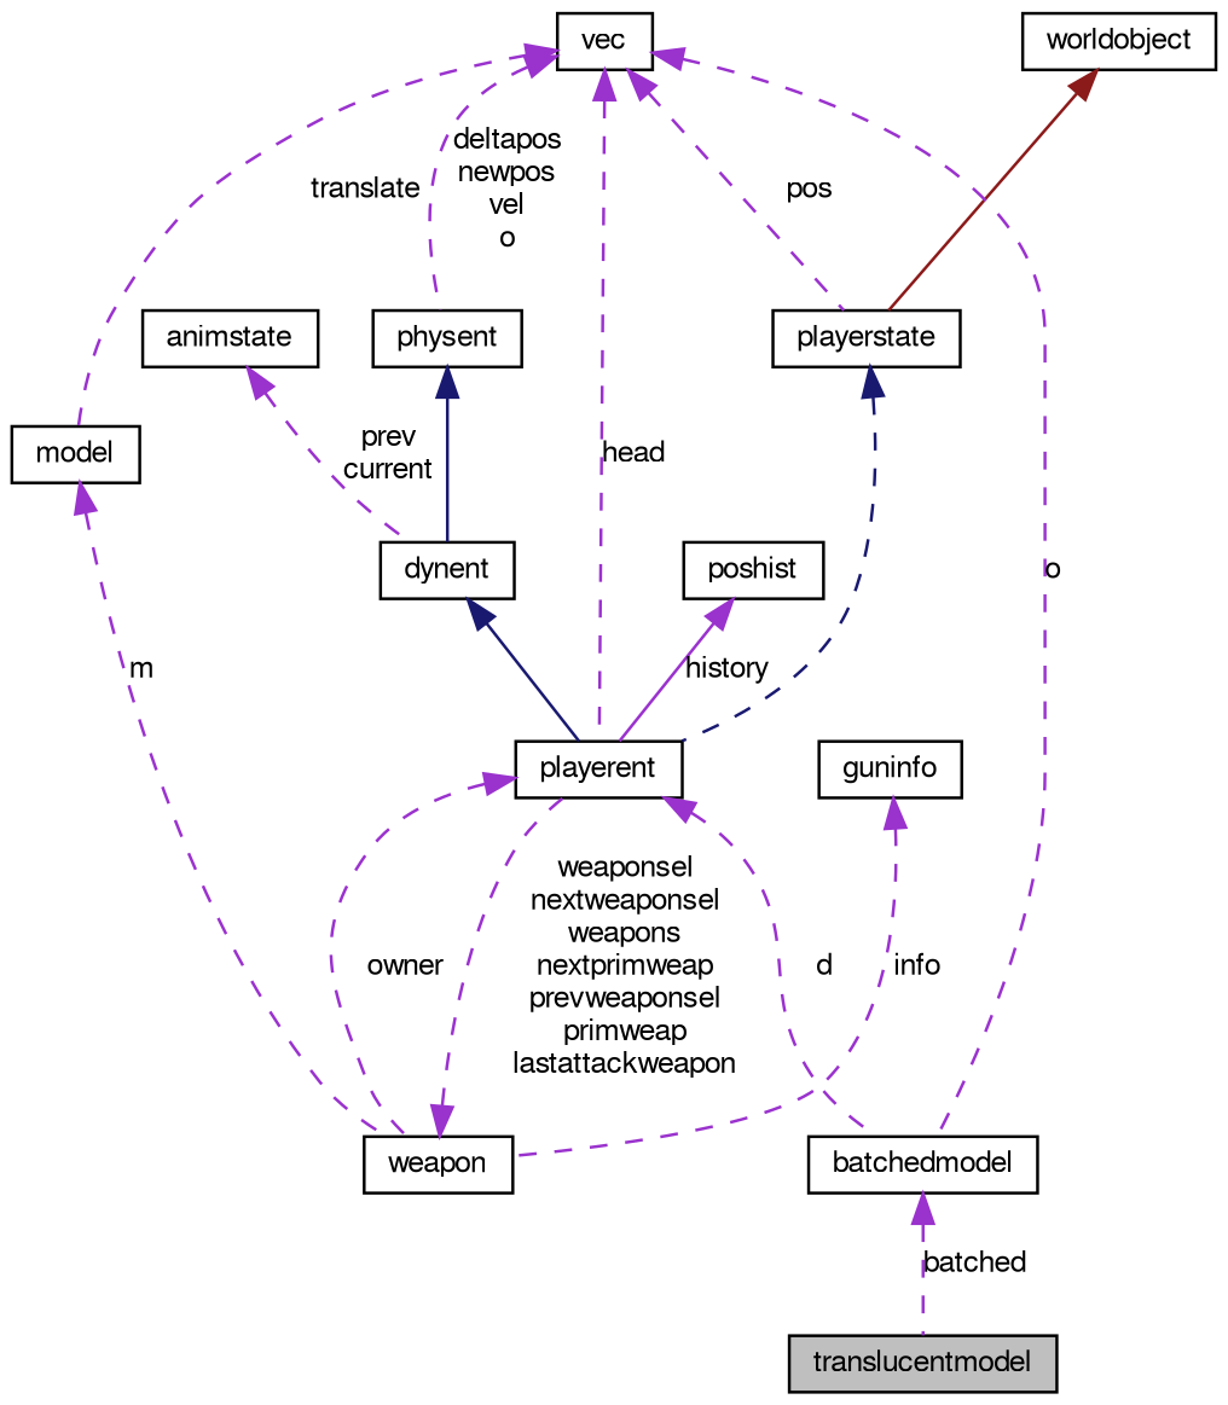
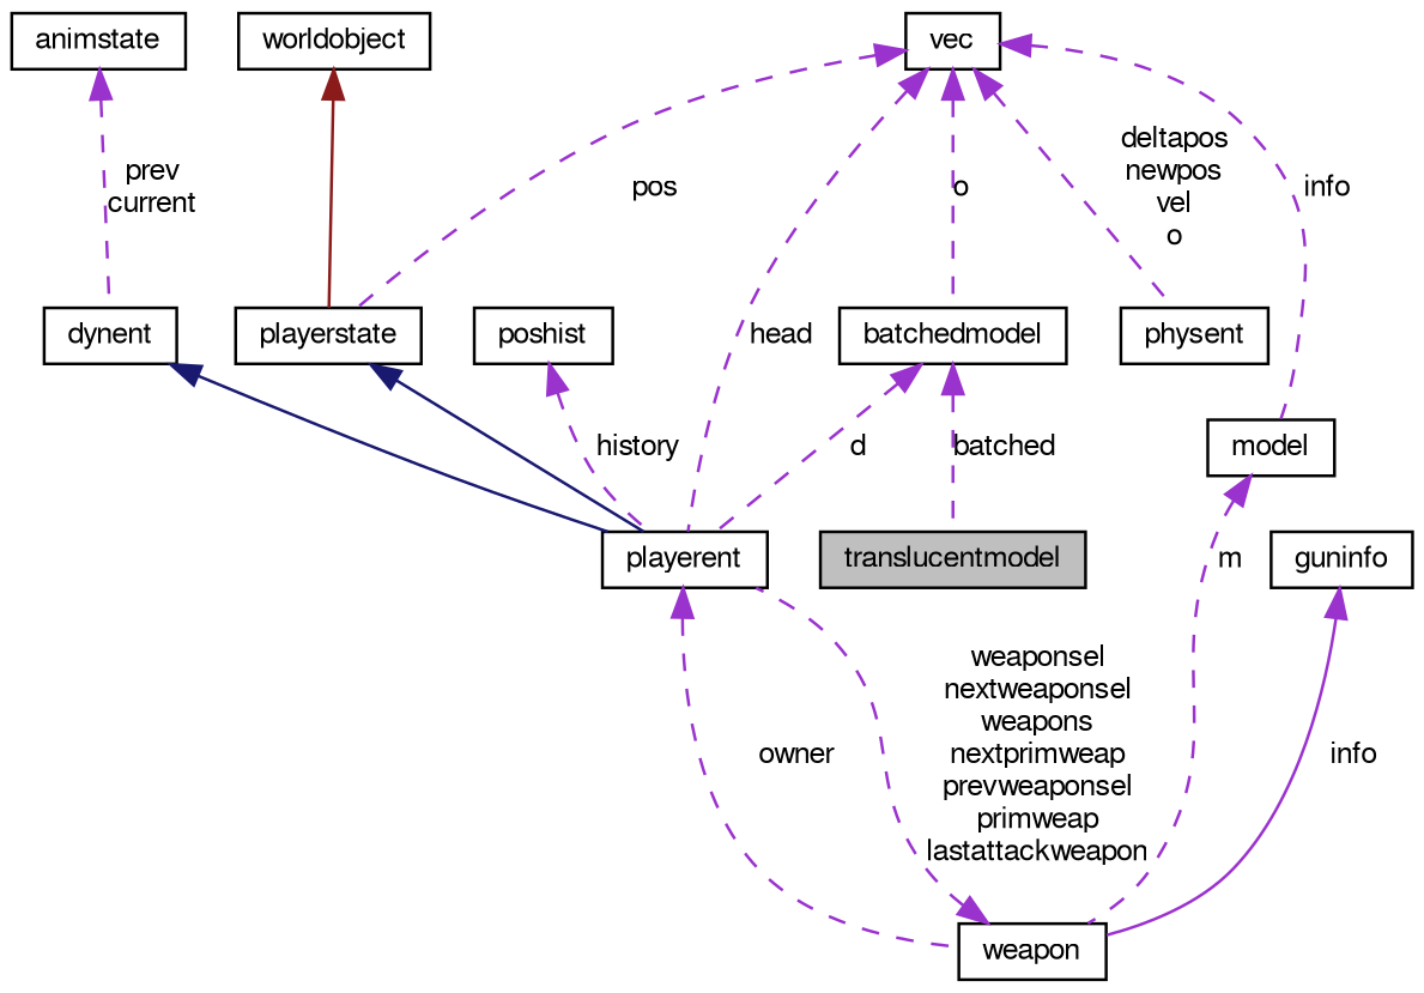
  digraph {
    node [color=black fillcolor=white fontname=FreeSans fontsize=10 shape=record style=filled]
    edge [color=darkorchid3 dir=back fontname=FreeSans fontsize=10 labelfontname=FreeSans labelfontsize=10 style=dashed]
    n1 [fillcolor=grey75 fontcolor=black height=0.2 label=translucentmodel width=0.4]
    n2 [height=0.2 label=batchedmodel width=0.4]
    n3 [height=0.2 label=playerent width=0.4]
    n4 [height=0.2 label=weapon width=0.4]
    n5 [height=0.2 label=dynent width=0.4]
    n6 [height=0.2 label=physent width=0.4]
    n7 [height=0.2 label=worldobject width=0.4]
    n8 [height=0.2 label=playerstate width=0.4]
    n9 [height=0.2 label=vec width=0.4]
    n10 [height=0.2 label=model width=0.4]
    n11 [height=0.2 label=poshist width=0.4]
    n12 [height=0.2 label=animstate width=0.4]
    n13 [height=0.2 label=guninfo width=0.4]
    n2 -> n1 [label=batched]
-   n3 -> n2 [label=d]
+   n2 -> n3 [label=d]
    n3 -> n4 [label=owner]
    n4 -> n3 [label="weaponsel\nnextweaponsel\nweapons\nnextprimweap\nprevweaponsel\nprimweap\nlastattackweapon"]
    n5 -> n3 [color=midnightblue style=solid]
-   n6 -> n5 [color=midnightblue style=solid]
    n7 -> n8 [color=firebrick4 style=solid]
-   n8 -> n3 [color=midnightblue]
+   n8 -> n3 [color=midnightblue style=solid]
    n9 -> n2 [label=o]
    n9 -> n3 [label=head]
    n9 -> n6 [label="deltapos\nnewpos\nvel\no"]
    n9 -> n8 [label=pos]
-   n9 -> n10 [label=translate]
+   n9 -> n10 [label=info]
    n10 -> n4 [label=m]
-   n11 -> n3 [label=history style=solid]
+   n11 -> n3 [label=history]
    n12 -> n5 [label="prev\ncurrent"]
-   n13 -> n4 [label=info]
+   n13 -> n4 [label=info style=solid]
  }
